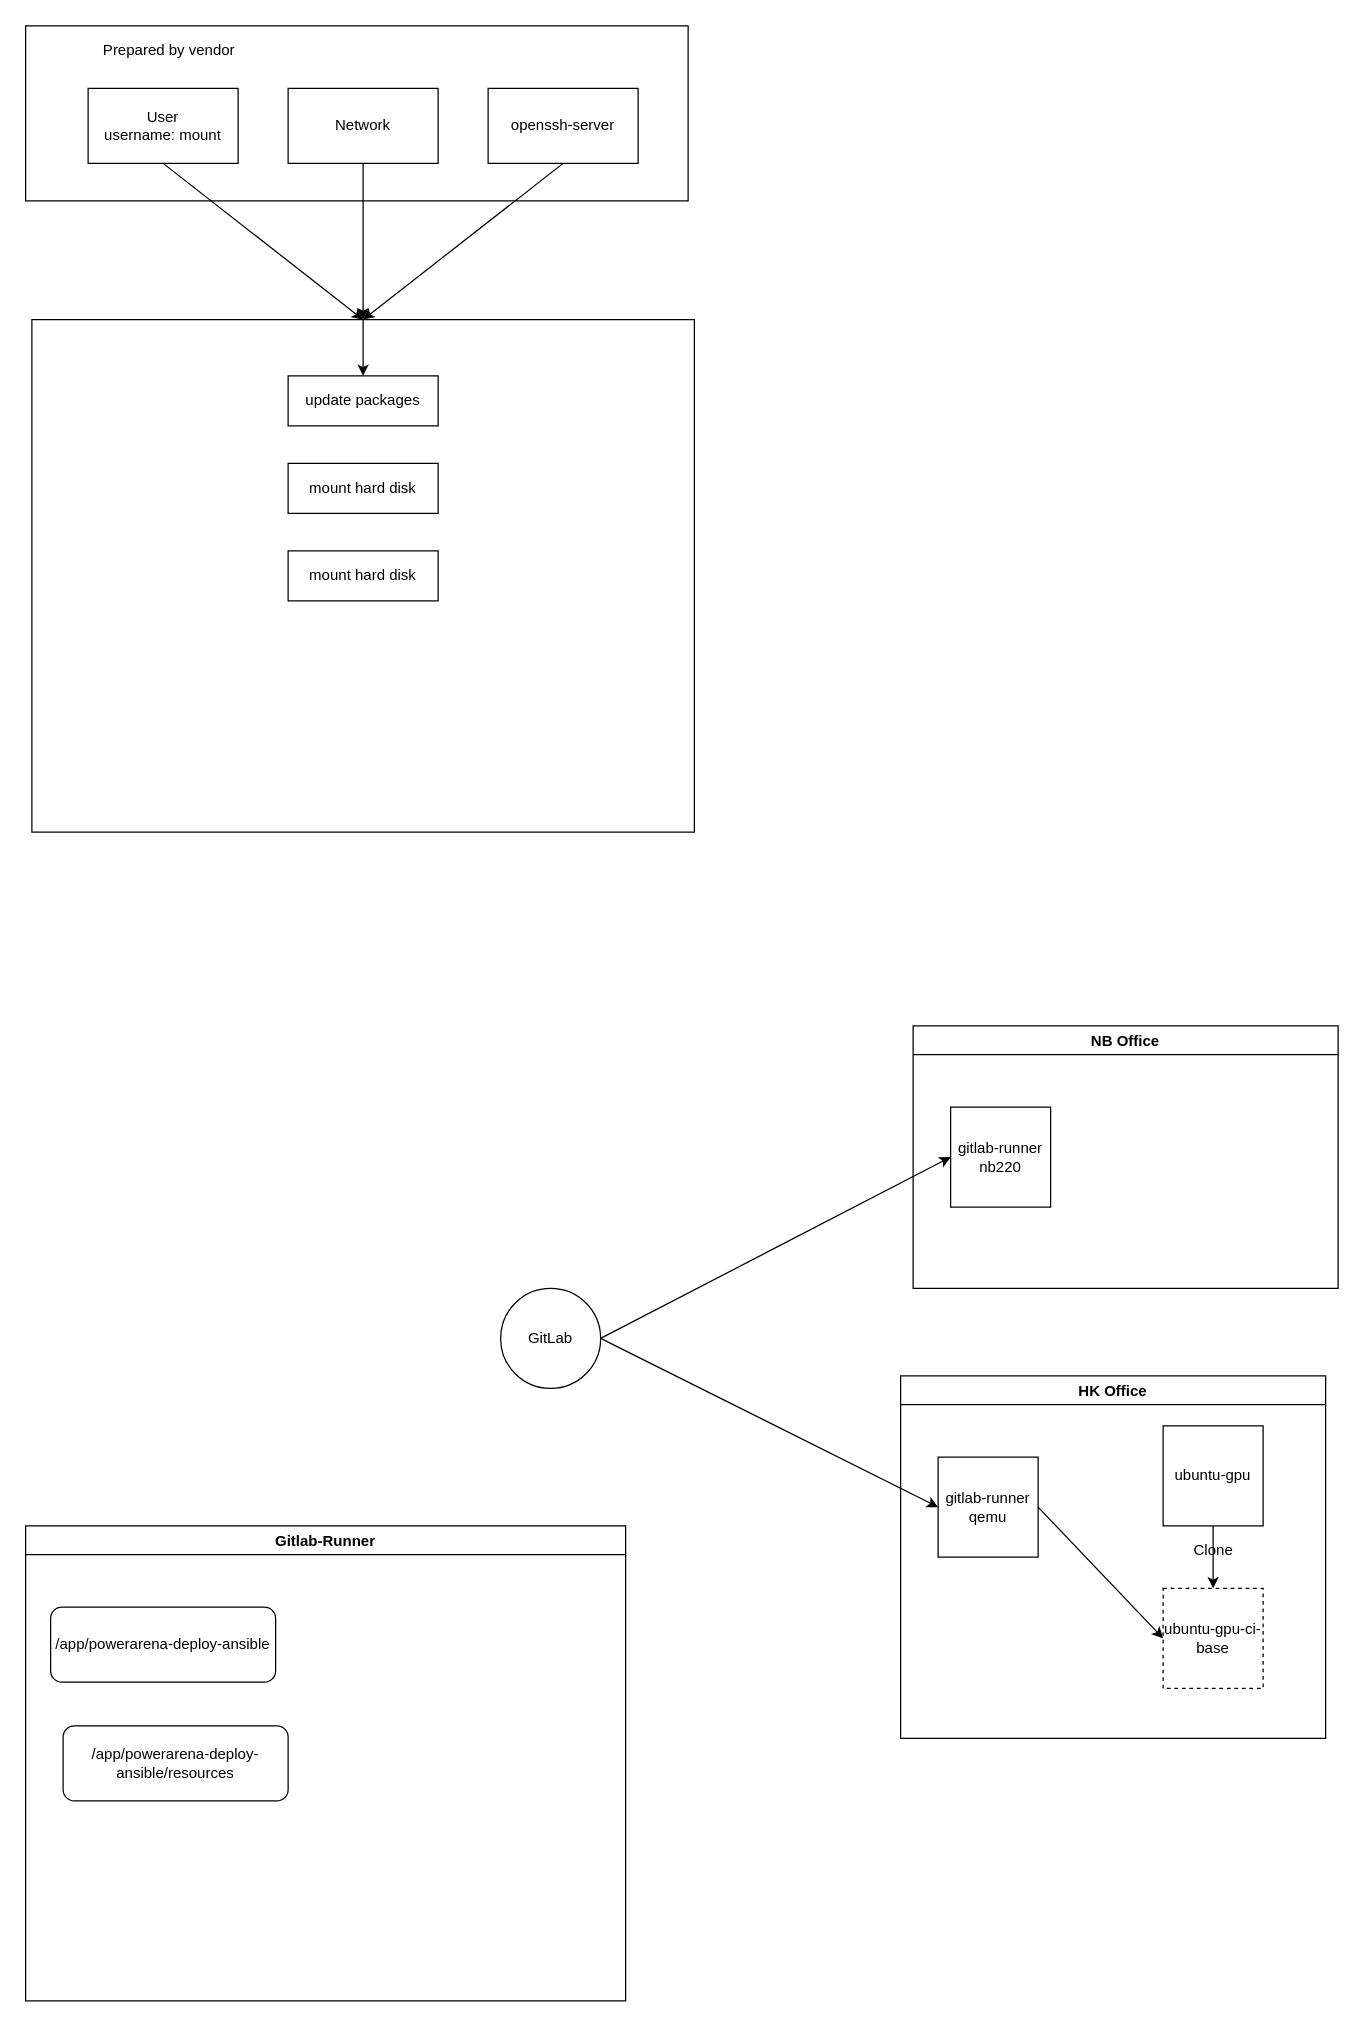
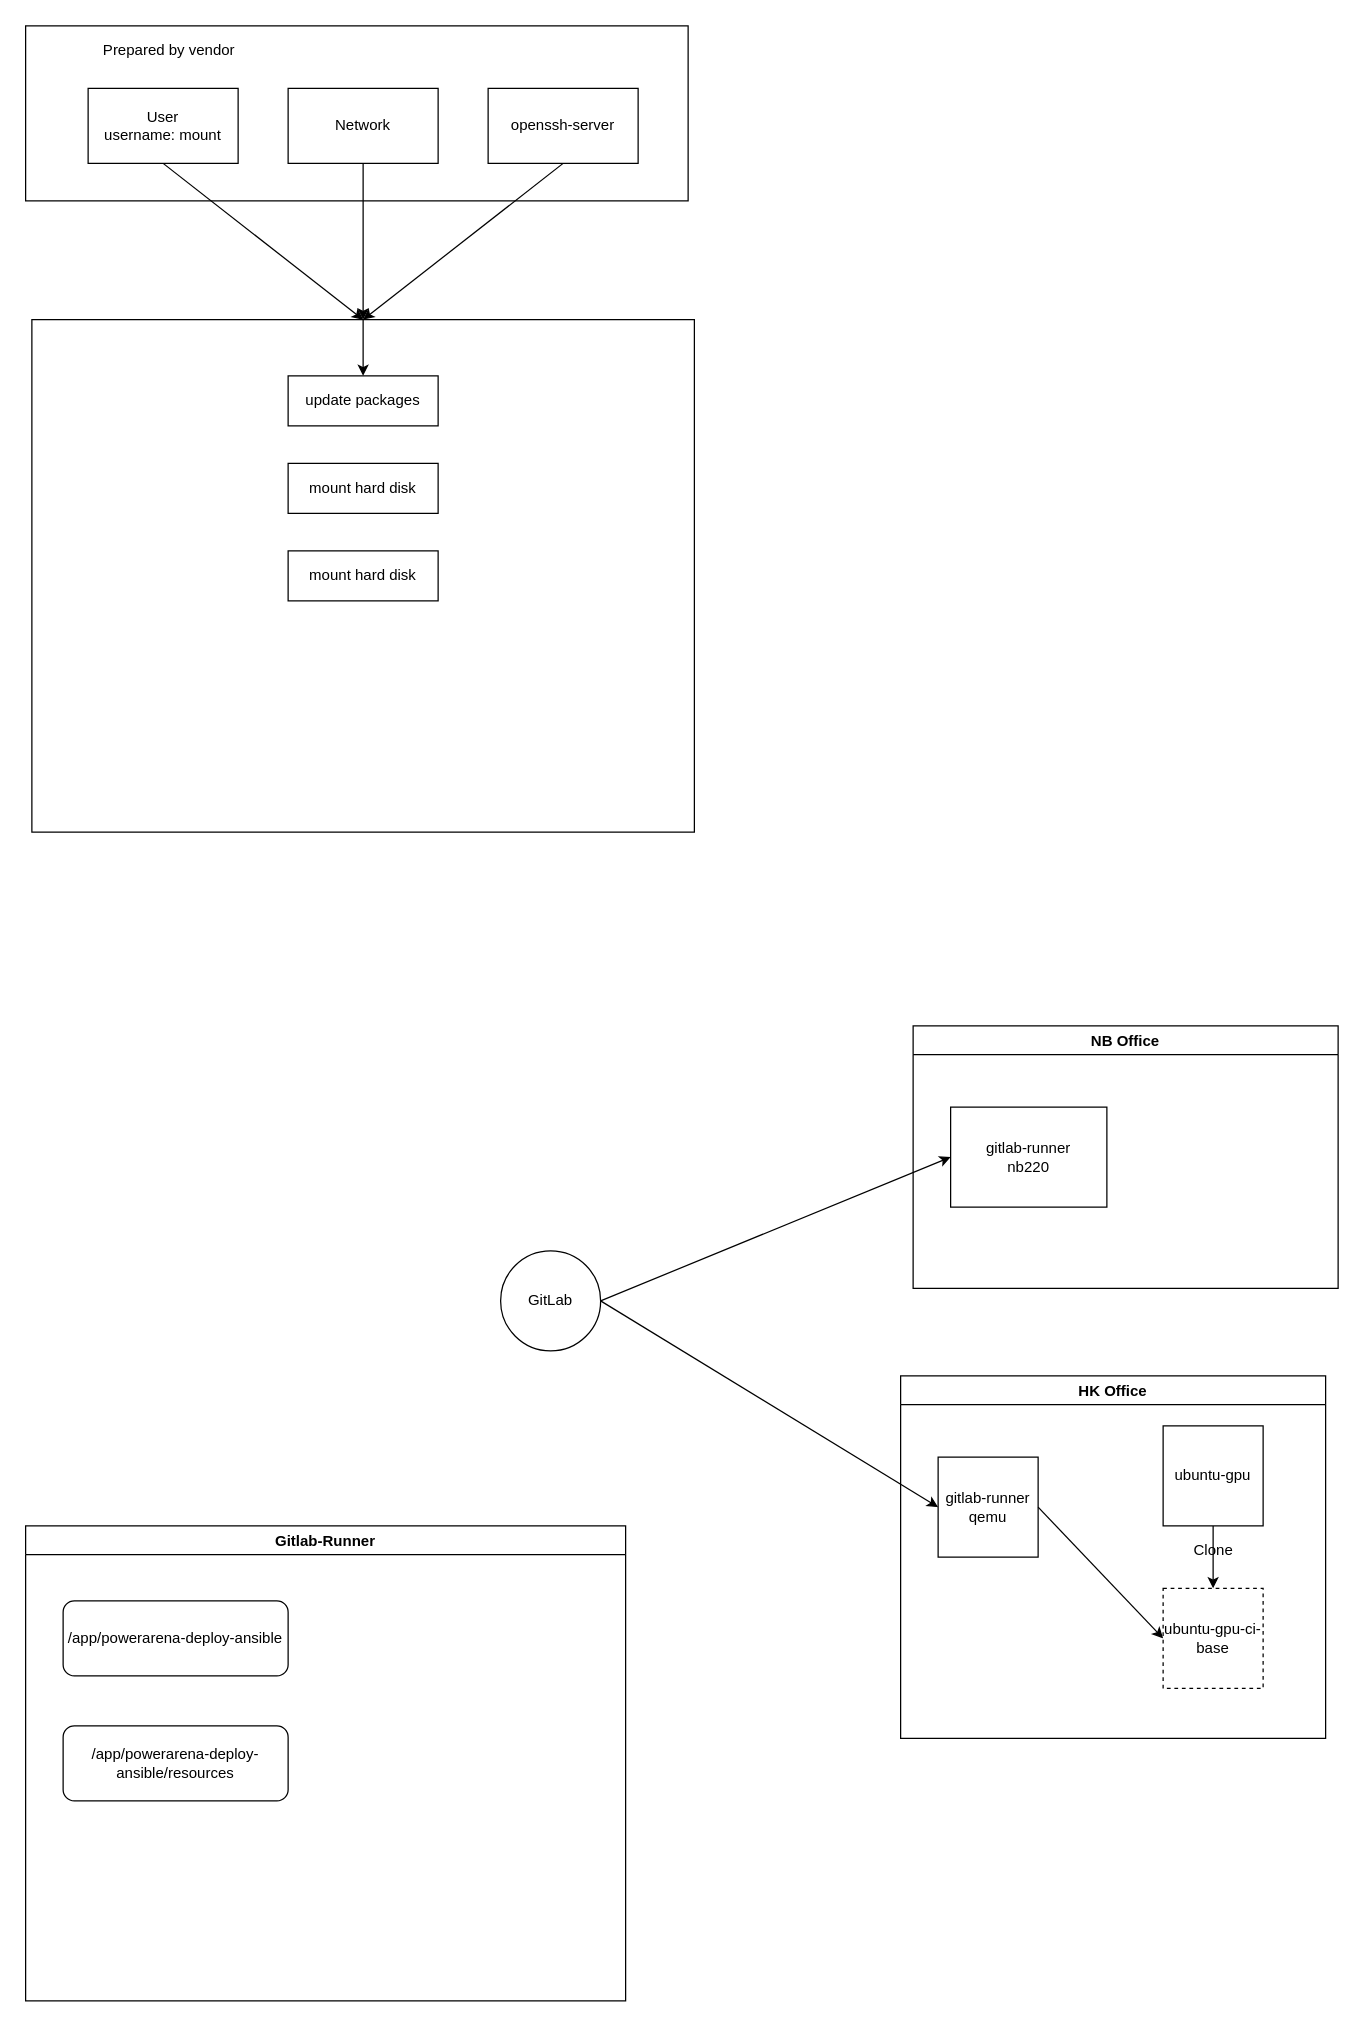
  <mxCell id="0" />
  <mxCell id="1" parent="0" />
  <mxCell id="2" value="" style="rounded=0;whiteSpace=wrap;html=1;" parent="1" vertex="1"><mxGeometry x="20" y="20" width="530" height="140" as="geometry" /></mxCell>
  <mxCell id="3" value="Network" style="rounded=0;whiteSpace=wrap;html=1;" parent="1" vertex="1"><mxGeometry x="230" y="70" width="120" height="60" as="geometry" /></mxCell>
  <mxCell id="4" value="User&lt;br&gt;username: mount" style="whiteSpace=wrap;html=1;" parent="1" vertex="1"><mxGeometry x="70" y="70" width="120" height="60" as="geometry" /></mxCell>
  <mxCell id="5" value="openssh-server" style="rounded=0;whiteSpace=wrap;html=1;" parent="1" vertex="1"><mxGeometry x="390" y="70" width="120" height="60" as="geometry" /></mxCell>
  <mxCell id="6" value="Prepared by vendor" style="text;html=1;strokeColor=none;fillColor=none;align=center;verticalAlign=middle;whiteSpace=wrap;rounded=0;" parent="1" vertex="1"><mxGeometry x="70" y="30" width="130" height="20" as="geometry" /></mxCell>
  <mxCell id="7" value="" style="endArrow=classic;html=1;exitX=0.5;exitY=1;exitDx=0;exitDy=0;entryX=0.5;entryY=0;entryDx=0;entryDy=0;" parent="1" source="4" target="10" edge="1"><mxGeometry width="50" height="50" relative="1" as="geometry"><mxPoint x="310" y="230" as="sourcePoint" /><mxPoint x="290" y="280" as="targetPoint" /></mxGeometry></mxCell>
  <mxCell id="8" value="" style="endArrow=classic;html=1;exitX=0.5;exitY=1;exitDx=0;exitDy=0;entryX=0.5;entryY=0;entryDx=0;entryDy=0;" parent="1" source="3" target="10" edge="1"><mxGeometry width="50" height="50" relative="1" as="geometry"><mxPoint x="310" y="230" as="sourcePoint" /><mxPoint x="290" y="280" as="targetPoint" /></mxGeometry></mxCell>
  <mxCell id="9" value="" style="endArrow=classic;html=1;exitX=0.5;exitY=1;exitDx=0;exitDy=0;entryX=0.5;entryY=0;entryDx=0;entryDy=0;" parent="1" source="5" target="10" edge="1"><mxGeometry width="50" height="50" relative="1" as="geometry"><mxPoint x="310" y="230" as="sourcePoint" /><mxPoint x="290" y="280" as="targetPoint" /></mxGeometry></mxCell>
  <mxCell id="10" value="" style="rounded=0;whiteSpace=wrap;html=1;" parent="1" vertex="1"><mxGeometry x="25" y="255" width="530" height="410" as="geometry" /></mxCell>
  <mxCell id="11" value="update packages" style="rounded=0;whiteSpace=wrap;html=1;" parent="1" vertex="1"><mxGeometry x="230" y="300" width="120" height="40" as="geometry" /></mxCell>
  <mxCell id="12" value="mount hard disk" style="rounded=0;whiteSpace=wrap;html=1;" parent="1" vertex="1"><mxGeometry x="230" y="370" width="120" height="40" as="geometry" /></mxCell>
  <mxCell id="13" value="" style="endArrow=classic;html=1;exitX=0.5;exitY=0;exitDx=0;exitDy=0;entryX=0.5;entryY=0;entryDx=0;entryDy=0;" parent="1" source="10" target="11" edge="1"><mxGeometry width="50" height="50" relative="1" as="geometry"><mxPoint x="310" y="290" as="sourcePoint" /><mxPoint x="360" y="240" as="targetPoint" /></mxGeometry></mxCell>
  <mxCell id="14" value="mount hard disk" style="rounded=0;whiteSpace=wrap;html=1;" parent="1" vertex="1"><mxGeometry x="230" y="440" width="120" height="40" as="geometry" /></mxCell>
  <mxCell id="15" value="NB Office" style="swimlane;" vertex="1" parent="1"><mxGeometry x="730" y="820" width="340" height="210" as="geometry" /></mxCell>
- <mxCell id="16" value="gitlab-runner&lt;br&gt;nb220" style="whiteSpace=wrap;html=1;aspect=fixed;" vertex="1" parent="15"><mxGeometry x="30" y="65" width="80" height="80" as="geometry" /></mxCell>
+ <mxCell id="16" value="gitlab-runner&lt;br&gt;nb220" style="whiteSpace=wrap;html=1;aspect=fixed;" vertex="1" parent="15"><mxGeometry x="30" y="65" width="125" height="80" as="geometry" /></mxCell>
  <mxCell id="17" value="HK Office" style="swimlane;" vertex="1" parent="1"><mxGeometry x="720" y="1100" width="340" height="290" as="geometry" /></mxCell>
  <mxCell id="18" value="ubuntu-gpu-ci-base" style="whiteSpace=wrap;html=1;aspect=fixed;dashed=1;" vertex="1" parent="17"><mxGeometry x="210" y="170" width="80" height="80" as="geometry" /></mxCell>
  <mxCell id="19" value="gitlab-runner&lt;br&gt;qemu" style="whiteSpace=wrap;html=1;aspect=fixed;" vertex="1" parent="17"><mxGeometry x="30" y="65" width="80" height="80" as="geometry" /></mxCell>
  <mxCell id="20" value="" style="endArrow=classic;html=1;rounded=0;exitX=1;exitY=0.5;exitDx=0;exitDy=0;entryX=0;entryY=0.5;entryDx=0;entryDy=0;" edge="1" parent="17" source="19" target="18"><mxGeometry width="50" height="50" relative="1" as="geometry"><mxPoint x="-210" y="110" as="sourcePoint" /><mxPoint x="-160" y="60" as="targetPoint" /></mxGeometry></mxCell>
  <mxCell id="21" style="edgeStyle=orthogonalEdgeStyle;rounded=0;orthogonalLoop=1;jettySize=auto;html=1;entryX=0.5;entryY=0;entryDx=0;entryDy=0;" edge="1" parent="17" source="22" target="18"><mxGeometry relative="1" as="geometry" /></mxCell>
  <mxCell id="22" value="ubuntu-gpu" style="whiteSpace=wrap;html=1;aspect=fixed;" vertex="1" parent="17"><mxGeometry x="210" y="40" width="80" height="80" as="geometry" /></mxCell>
- <mxCell id="23" value="GitLab" style="ellipse;whiteSpace=wrap;html=1;aspect=fixed;" vertex="1" parent="1"><mxGeometry x="400" y="1030" width="80" height="80" as="geometry" /></mxCell>
+ <mxCell id="23" value="GitLab" style="ellipse;whiteSpace=wrap;html=1;aspect=fixed;" vertex="1" parent="1"><mxGeometry x="400" y="1000" width="80" height="80" as="geometry" /></mxCell>
  <mxCell id="24" value="Clone" style="text;html=1;align=center;verticalAlign=middle;resizable=0;points=[];autosize=1;strokeColor=none;fillColor=none;" vertex="1" parent="1"><mxGeometry x="945" y="1230" width="50" height="20" as="geometry" /></mxCell>
  <mxCell id="25" value="" style="endArrow=classic;html=1;rounded=0;exitX=1;exitY=0.5;exitDx=0;exitDy=0;entryX=0;entryY=0.5;entryDx=0;entryDy=0;" edge="1" parent="1" source="23" target="16"><mxGeometry width="50" height="50" relative="1" as="geometry"><mxPoint x="520" y="1170" as="sourcePoint" /><mxPoint x="570" y="1120" as="targetPoint" /></mxGeometry></mxCell>
  <mxCell id="26" value="" style="endArrow=classic;html=1;rounded=0;exitX=1;exitY=0.5;exitDx=0;exitDy=0;entryX=0;entryY=0.5;entryDx=0;entryDy=0;" edge="1" parent="1" source="23" target="19"><mxGeometry width="50" height="50" relative="1" as="geometry"><mxPoint x="520" y="1170" as="sourcePoint" /><mxPoint x="570" y="1120" as="targetPoint" /></mxGeometry></mxCell>
  <mxCell id="27" value="Gitlab-Runner" style="swimlane;" vertex="1" parent="1"><mxGeometry x="20" y="1220" width="480" height="380" as="geometry" /></mxCell>
- <mxCell id="28" value="/app/powerarena-deploy-ansible" style="rounded=1;whiteSpace=wrap;html=1;" vertex="1" parent="27"><mxGeometry x="20" y="65" width="180" height="60" as="geometry" /></mxCell>
+ <mxCell id="28" value="/app/powerarena-deploy-ansible" style="rounded=1;whiteSpace=wrap;html=1;" vertex="1" parent="27"><mxGeometry x="30" y="60" width="180" height="60" as="geometry" /></mxCell>
  <mxCell id="29" value="/app/powerarena-deploy-ansible/resources" style="rounded=1;whiteSpace=wrap;html=1;" vertex="1" parent="27"><mxGeometry x="30" y="160" width="180" height="60" as="geometry" /></mxCell>
